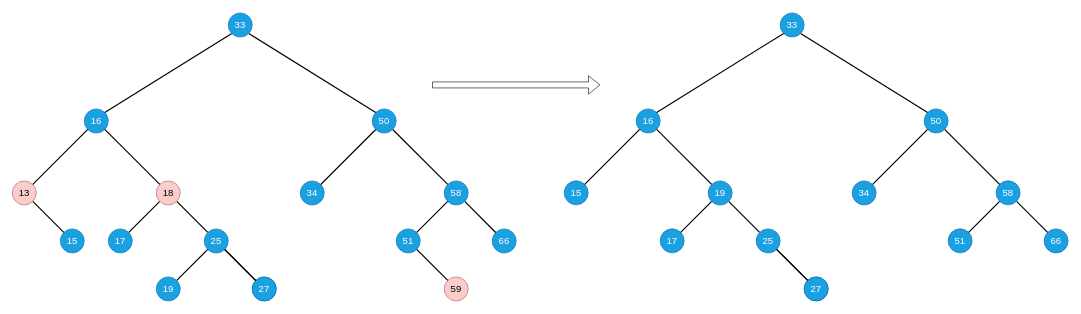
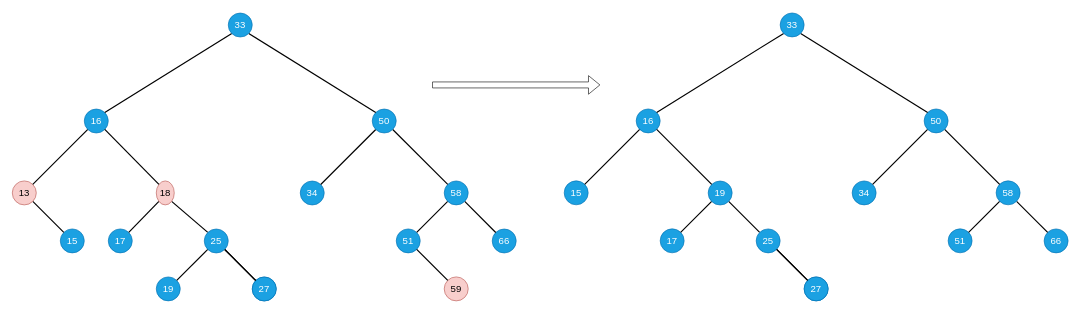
  <mxCell id="0" />
  <mxCell id="1" parent="0" />
  <mxCell id="2" value="&lt;font style=&quot;font-size: 16px&quot;&gt;15&lt;/font&gt;" style="ellipse;whiteSpace=wrap;html=1;fillColor=#1ba1e2;strokeColor=#006EAF;fontColor=#ffffff;" parent="1" vertex="1"><mxGeometry x="100" y="380.86" width="40" height="40" as="geometry" /></mxCell>
  <mxCell id="3" value="" style="endArrow=none;html=1;strokeWidth=2;exitX=0;exitY=0;exitDx=0;exitDy=0;entryX=1;entryY=1;entryDx=0;entryDy=0;" parent="1" source="2" edge="1" target="11"><mxGeometry width="50" height="50" relative="1" as="geometry"><mxPoint x="30" y="390.86" as="sourcePoint" /><mxPoint x="60" y="340.86" as="targetPoint" /></mxGeometry></mxCell>
  <mxCell id="4" value="&lt;font style=&quot;font-size: 16px&quot;&gt;17&lt;/font&gt;" style="ellipse;whiteSpace=wrap;html=1;fillColor=#1ba1e2;strokeColor=#006EAF;fontColor=#ffffff;" parent="1" vertex="1"><mxGeometry x="180" y="380.86" width="40" height="40" as="geometry" /></mxCell>
  <mxCell id="5" value="" style="endArrow=none;html=1;strokeWidth=2;exitX=1;exitY=0;exitDx=0;exitDy=0;entryX=0;entryY=1;entryDx=0;entryDy=0;" parent="1" edge="1" target="12" source="4"><mxGeometry width="50" height="50" relative="1" as="geometry"><mxPoint x="240" y="380.86" as="sourcePoint" /><mxPoint x="280" y="340.86" as="targetPoint" /></mxGeometry></mxCell>
  <mxCell id="6" value="" style="endArrow=none;html=1;strokeWidth=2;exitX=0;exitY=0;exitDx=0;exitDy=0;entryX=1;entryY=1;entryDx=0;entryDy=0;" parent="1" edge="1" target="12"><mxGeometry width="50" height="50" relative="1" as="geometry"><mxPoint x="345.858" y="386.718" as="sourcePoint" /><mxPoint x="280" y="340.86" as="targetPoint" /></mxGeometry></mxCell>
  <mxCell id="7" value="&lt;font style=&quot;font-size: 16px&quot;&gt;51&lt;/font&gt;" style="ellipse;whiteSpace=wrap;html=1;fillColor=#1ba1e2;strokeColor=#006EAF;fontColor=#ffffff;" parent="1" vertex="1"><mxGeometry x="660" y="380.86" width="40" height="40" as="geometry" /></mxCell>
  <mxCell id="8" value="&lt;font style=&quot;font-size: 16px&quot;&gt;66&lt;/font&gt;" style="ellipse;whiteSpace=wrap;html=1;fillColor=#1ba1e2;strokeColor=#006EAF;fontColor=#ffffff;" parent="1" vertex="1"><mxGeometry x="820" y="381" width="40" height="40" as="geometry" /></mxCell>
  <mxCell id="9" value="" style="endArrow=none;html=1;strokeWidth=2;exitX=1;exitY=0;exitDx=0;exitDy=0;" parent="1" edge="1" target="15" source="7"><mxGeometry width="50" height="50" relative="1" as="geometry"><mxPoint x="720" y="380.86" as="sourcePoint" /><mxPoint x="760" y="340.86" as="targetPoint" /></mxGeometry></mxCell>
  <mxCell id="10" value="" style="endArrow=none;html=1;strokeWidth=2;exitX=0;exitY=0;exitDx=0;exitDy=0;entryX=1;entryY=1;entryDx=0;entryDy=0;" parent="1" source="8" edge="1" target="15"><mxGeometry width="50" height="50" relative="1" as="geometry"><mxPoint x="730" y="390.86" as="sourcePoint" /><mxPoint x="760" y="340.86" as="targetPoint" /></mxGeometry></mxCell>
  <mxCell id="11" value="&lt;font style=&quot;font-size: 16px&quot;&gt;13&lt;/font&gt;" style="ellipse;whiteSpace=wrap;html=1;fillColor=#f8cecc;strokeColor=#b85450;" parent="1" vertex="1"><mxGeometry x="20" y="300.86" width="40" height="40" as="geometry" /></mxCell>
- <mxCell id="12" value="&lt;font style=&quot;font-size: 16px&quot;&gt;18&lt;/font&gt;" style="ellipse;whiteSpace=wrap;html=1;fillColor=#f8cecc;strokeColor=#b85450;" parent="1" vertex="1"><mxGeometry x="260" y="300.86" width="40" height="40" as="geometry" /></mxCell>
+ <mxCell id="12" value="&lt;font style=&quot;font-size: 16px&quot;&gt;18&lt;/font&gt;" style="ellipse;whiteSpace=wrap;html=1;fillColor=#f8cecc;strokeColor=#b85450;" parent="1" vertex="1"><mxGeometry x="260" y="300.86" width="30" height="40" as="geometry" /></mxCell>
  <mxCell id="13" value="" style="endArrow=none;html=1;strokeWidth=2;entryX=0;entryY=1;entryDx=0;entryDy=0;exitX=1;exitY=0;exitDx=0;exitDy=0;" parent="1" edge="1" source="11"><mxGeometry width="50" height="50" relative="1" as="geometry"><mxPoint x="80" y="260.86" as="sourcePoint" /><mxPoint x="145.858" y="215.002" as="targetPoint" /></mxGeometry></mxCell>
  <mxCell id="14" value="&lt;span style=&quot;font-size: 16px&quot;&gt;34&lt;/span&gt;" style="ellipse;whiteSpace=wrap;html=1;fillColor=#1ba1e2;strokeColor=#006EAF;fontColor=#ffffff;" parent="1" vertex="1"><mxGeometry x="500" y="301" width="40" height="40" as="geometry" /></mxCell>
  <mxCell id="15" value="&lt;font style=&quot;font-size: 16px&quot;&gt;58&lt;/font&gt;" style="ellipse;whiteSpace=wrap;html=1;fillColor=#1ba1e2;strokeColor=#006EAF;fontColor=#ffffff;" parent="1" vertex="1"><mxGeometry x="740" y="300.86" width="40" height="40" as="geometry" /></mxCell>
  <mxCell id="16" value="" style="endArrow=none;html=1;strokeWidth=2;entryX=0;entryY=1;entryDx=0;entryDy=0;" parent="1" edge="1" target="19" source="14"><mxGeometry width="50" height="50" relative="1" as="geometry"><mxPoint x="560" y="261" as="sourcePoint" /><mxPoint x="640" y="221" as="targetPoint" /></mxGeometry></mxCell>
  <mxCell id="17" value="" style="endArrow=none;html=1;strokeWidth=2;exitX=0;exitY=0;exitDx=0;exitDy=0;entryX=1;entryY=1;entryDx=0;entryDy=0;" parent="1" source="15" edge="1" target="19"><mxGeometry width="50" height="50" relative="1" as="geometry"><mxPoint x="570" y="271" as="sourcePoint" /><mxPoint x="640" y="221" as="targetPoint" /></mxGeometry></mxCell>
  <mxCell id="18" value="&lt;font style=&quot;font-size: 16px&quot;&gt;16&lt;/font&gt;" style="ellipse;whiteSpace=wrap;html=1;fillColor=#1ba1e2;strokeColor=#006EAF;fontColor=#ffffff;" parent="1" vertex="1"><mxGeometry x="140" y="181" width="40" height="40" as="geometry" /></mxCell>
  <mxCell id="19" value="&lt;font style=&quot;font-size: 16px&quot;&gt;50&lt;/font&gt;" style="ellipse;whiteSpace=wrap;html=1;fillColor=#1ba1e2;strokeColor=#006EAF;fontColor=#ffffff;" parent="1" vertex="1"><mxGeometry x="620" y="181" width="40" height="40" as="geometry" /></mxCell>
  <mxCell id="20" value="" style="endArrow=none;html=1;strokeWidth=2;exitX=1;exitY=0;exitDx=0;exitDy=0;entryX=0;entryY=1;entryDx=0;entryDy=0;" parent="1" edge="1" target="22" source="18"><mxGeometry width="50" height="50" relative="1" as="geometry"><mxPoint x="320" y="181" as="sourcePoint" /><mxPoint x="480" y="141" as="targetPoint" /></mxGeometry></mxCell>
  <mxCell id="21" value="" style="endArrow=none;html=1;strokeWidth=2;exitX=0;exitY=0;exitDx=0;exitDy=0;entryX=1;entryY=1;entryDx=0;entryDy=0;" parent="1" source="19" edge="1" target="22"><mxGeometry width="50" height="50" relative="1" as="geometry"><mxPoint x="330" y="191" as="sourcePoint" /><mxPoint x="480" y="141" as="targetPoint" /></mxGeometry></mxCell>
  <mxCell id="22" value="&lt;font style=&quot;font-size: 16px&quot;&gt;33&lt;/font&gt;" style="ellipse;whiteSpace=wrap;html=1;fillColor=#1ba1e2;strokeColor=#006EAF;fontColor=#ffffff;" parent="1" vertex="1"><mxGeometry x="380" y="21" width="40" height="40" as="geometry" /></mxCell>
  <mxCell id="23" value="&lt;font style=&quot;font-size: 16px&quot;&gt;19&lt;/font&gt;" style="ellipse;whiteSpace=wrap;html=1;fillColor=#1ba1e2;strokeColor=#006EAF;fontColor=#ffffff;" vertex="1" parent="1"><mxGeometry x="260" y="460.86" width="40" height="40" as="geometry" /></mxCell>
  <mxCell id="24" value="&lt;font style=&quot;font-size: 16px&quot;&gt;27&lt;/font&gt;" style="ellipse;whiteSpace=wrap;html=1;fillColor=#1ba1e2;strokeColor=#006EAF;fontColor=#ffffff;" vertex="1" parent="1"><mxGeometry x="420" y="461" width="40" height="40" as="geometry" /></mxCell>
  <mxCell id="25" value="" style="endArrow=none;html=1;strokeWidth=2;exitX=1;exitY=0;exitDx=0;exitDy=0;entryX=0;entryY=1;entryDx=0;entryDy=0;" edge="1" parent="1" source="23"><mxGeometry width="50" height="50" relative="1" as="geometry"><mxPoint x="320" y="460.86" as="sourcePoint" /><mxPoint x="345.858" y="415.002" as="targetPoint" /></mxGeometry></mxCell>
  <mxCell id="26" value="" style="endArrow=none;html=1;strokeWidth=2;exitX=0;exitY=0;exitDx=0;exitDy=0;entryX=1;entryY=1;entryDx=0;entryDy=0;" edge="1" parent="1" source="24"><mxGeometry width="50" height="50" relative="1" as="geometry"><mxPoint x="370" y="471" as="sourcePoint" /><mxPoint x="374.142" y="415.142" as="targetPoint" /></mxGeometry></mxCell>
  <mxCell id="27" value="&lt;font style=&quot;font-size: 16px&quot;&gt;59&lt;/font&gt;" style="ellipse;whiteSpace=wrap;html=1;fillColor=#f8cecc;strokeColor=#b85450;" vertex="1" parent="1"><mxGeometry x="740" y="460.86" width="40" height="40" as="geometry" /></mxCell>
  <mxCell id="28" value="" style="endArrow=none;html=1;strokeWidth=2;exitX=0;exitY=0;exitDx=0;exitDy=0;entryX=1;entryY=1;entryDx=0;entryDy=0;" edge="1" parent="1" source="27" target="7"><mxGeometry width="50" height="50" relative="1" as="geometry"><mxPoint x="690" y="470.86" as="sourcePoint" /><mxPoint x="720" y="420.86" as="targetPoint" /></mxGeometry></mxCell>
  <mxCell id="29" value="&lt;font style=&quot;font-size: 16px&quot;&gt;25&lt;/font&gt;" style="ellipse;whiteSpace=wrap;html=1;fillColor=#1ba1e2;strokeColor=#006EAF;fontColor=#ffffff;" vertex="1" parent="1"><mxGeometry x="340" y="381" width="40" height="40" as="geometry" /></mxCell>
  <mxCell id="30" value="&lt;font style=&quot;font-size: 16px&quot;&gt;27&lt;/font&gt;" style="ellipse;whiteSpace=wrap;html=1;fillColor=#1ba1e2;strokeColor=#006EAF;fontColor=#ffffff;" vertex="1" parent="1"><mxGeometry x="420" y="461" width="40" height="40" as="geometry" /></mxCell>
  <mxCell id="31" value="" style="endArrow=none;html=1;strokeWidth=2;exitX=0;exitY=0;exitDx=0;exitDy=0;entryX=1;entryY=1;entryDx=0;entryDy=0;" edge="1" source="30" target="29" parent="1"><mxGeometry width="50" height="50" relative="1" as="geometry"><mxPoint x="370" y="471" as="sourcePoint" /><mxPoint x="400" y="421" as="targetPoint" /></mxGeometry></mxCell>
  <mxCell id="32" value="" style="endArrow=none;html=1;strokeWidth=2;entryX=1;entryY=1;entryDx=0;entryDy=0;exitX=0;exitY=0;exitDx=0;exitDy=0;" edge="1" parent="1" source="12"><mxGeometry width="50" height="50" relative="1" as="geometry"><mxPoint x="230" y="270.86" as="sourcePoint" /><mxPoint x="174.142" y="215.002" as="targetPoint" /></mxGeometry></mxCell>
  <mxCell id="33" value="&lt;font style=&quot;font-size: 16px&quot;&gt;15&lt;/font&gt;" style="ellipse;whiteSpace=wrap;html=1;fillColor=#1ba1e2;strokeColor=#006EAF;fontColor=#ffffff;" vertex="1" parent="1"><mxGeometry x="940" y="300.72" width="40" height="40" as="geometry" /></mxCell>
  <mxCell id="34" value="&lt;font style=&quot;font-size: 16px&quot;&gt;17&lt;/font&gt;" style="ellipse;whiteSpace=wrap;html=1;fillColor=#1ba1e2;strokeColor=#006EAF;fontColor=#ffffff;" vertex="1" parent="1"><mxGeometry x="1100" y="380.72" width="40" height="40" as="geometry" /></mxCell>
  <mxCell id="35" value="" style="endArrow=none;html=1;strokeWidth=2;exitX=1;exitY=0;exitDx=0;exitDy=0;entryX=0;entryY=1;entryDx=0;entryDy=0;" edge="1" parent="1" source="34"><mxGeometry width="50" height="50" relative="1" as="geometry"><mxPoint x="1160" y="380.72" as="sourcePoint" /><mxPoint x="1185.858" y="334.862" as="targetPoint" /></mxGeometry></mxCell>
  <mxCell id="36" value="" style="endArrow=none;html=1;strokeWidth=2;exitX=0;exitY=0;exitDx=0;exitDy=0;entryX=1;entryY=1;entryDx=0;entryDy=0;" edge="1" parent="1"><mxGeometry width="50" height="50" relative="1" as="geometry"><mxPoint x="1265.858" y="386.578" as="sourcePoint" /><mxPoint x="1214.142" y="334.862" as="targetPoint" /></mxGeometry></mxCell>
  <mxCell id="37" value="&lt;font style=&quot;font-size: 16px&quot;&gt;51&lt;/font&gt;" style="ellipse;whiteSpace=wrap;html=1;fillColor=#1ba1e2;strokeColor=#006EAF;fontColor=#ffffff;" vertex="1" parent="1"><mxGeometry x="1580" y="380.72" width="40" height="40" as="geometry" /></mxCell>
  <mxCell id="38" value="&lt;font style=&quot;font-size: 16px&quot;&gt;66&lt;/font&gt;" style="ellipse;whiteSpace=wrap;html=1;fillColor=#1ba1e2;strokeColor=#006EAF;fontColor=#ffffff;" vertex="1" parent="1"><mxGeometry x="1740" y="380.86" width="40" height="40" as="geometry" /></mxCell>
  <mxCell id="39" value="" style="endArrow=none;html=1;strokeWidth=2;exitX=1;exitY=0;exitDx=0;exitDy=0;" edge="1" parent="1" source="37" target="43"><mxGeometry width="50" height="50" relative="1" as="geometry"><mxPoint x="1640" y="380.72" as="sourcePoint" /><mxPoint x="1680" y="340.72" as="targetPoint" /></mxGeometry></mxCell>
  <mxCell id="40" value="" style="endArrow=none;html=1;strokeWidth=2;exitX=0;exitY=0;exitDx=0;exitDy=0;entryX=1;entryY=1;entryDx=0;entryDy=0;" edge="1" parent="1" source="38" target="43"><mxGeometry width="50" height="50" relative="1" as="geometry"><mxPoint x="1650" y="390.72" as="sourcePoint" /><mxPoint x="1680" y="340.72" as="targetPoint" /></mxGeometry></mxCell>
  <mxCell id="41" value="" style="endArrow=none;html=1;strokeWidth=2;entryX=0;entryY=1;entryDx=0;entryDy=0;exitX=1;exitY=0;exitDx=0;exitDy=0;" edge="1" parent="1"><mxGeometry width="50" height="50" relative="1" as="geometry"><mxPoint x="974.142" y="306.578" as="sourcePoint" /><mxPoint x="1065.858" y="214.862" as="targetPoint" /></mxGeometry></mxCell>
  <mxCell id="42" value="&lt;span style=&quot;font-size: 16px&quot;&gt;34&lt;/span&gt;" style="ellipse;whiteSpace=wrap;html=1;fillColor=#1ba1e2;strokeColor=#006EAF;fontColor=#ffffff;" vertex="1" parent="1"><mxGeometry x="1420" y="300.86" width="40" height="40" as="geometry" /></mxCell>
  <mxCell id="43" value="&lt;font style=&quot;font-size: 16px&quot;&gt;58&lt;/font&gt;" style="ellipse;whiteSpace=wrap;html=1;fillColor=#1ba1e2;strokeColor=#006EAF;fontColor=#ffffff;" vertex="1" parent="1"><mxGeometry x="1660" y="300.72" width="40" height="40" as="geometry" /></mxCell>
  <mxCell id="44" value="" style="endArrow=none;html=1;strokeWidth=2;entryX=0;entryY=1;entryDx=0;entryDy=0;" edge="1" parent="1" source="42" target="47"><mxGeometry width="50" height="50" relative="1" as="geometry"><mxPoint x="1480" y="260.86" as="sourcePoint" /><mxPoint x="1560" y="220.86" as="targetPoint" /></mxGeometry></mxCell>
  <mxCell id="45" value="" style="endArrow=none;html=1;strokeWidth=2;exitX=0;exitY=0;exitDx=0;exitDy=0;entryX=1;entryY=1;entryDx=0;entryDy=0;" edge="1" parent="1" source="43" target="47"><mxGeometry width="50" height="50" relative="1" as="geometry"><mxPoint x="1490" y="270.86" as="sourcePoint" /><mxPoint x="1560" y="220.86" as="targetPoint" /></mxGeometry></mxCell>
  <mxCell id="46" value="&lt;font style=&quot;font-size: 16px&quot;&gt;16&lt;/font&gt;" style="ellipse;whiteSpace=wrap;html=1;fillColor=#1ba1e2;strokeColor=#006EAF;fontColor=#ffffff;" vertex="1" parent="1"><mxGeometry x="1060" y="180.86" width="40" height="40" as="geometry" /></mxCell>
  <mxCell id="47" value="&lt;font style=&quot;font-size: 16px&quot;&gt;50&lt;/font&gt;" style="ellipse;whiteSpace=wrap;html=1;fillColor=#1ba1e2;strokeColor=#006EAF;fontColor=#ffffff;" vertex="1" parent="1"><mxGeometry x="1540" y="180.86" width="40" height="40" as="geometry" /></mxCell>
  <mxCell id="48" value="" style="endArrow=none;html=1;strokeWidth=2;exitX=1;exitY=0;exitDx=0;exitDy=0;entryX=0;entryY=1;entryDx=0;entryDy=0;" edge="1" parent="1" source="46" target="50"><mxGeometry width="50" height="50" relative="1" as="geometry"><mxPoint x="1240" y="180.86" as="sourcePoint" /><mxPoint x="1400" y="140.86" as="targetPoint" /></mxGeometry></mxCell>
  <mxCell id="49" value="" style="endArrow=none;html=1;strokeWidth=2;exitX=0;exitY=0;exitDx=0;exitDy=0;entryX=1;entryY=1;entryDx=0;entryDy=0;" edge="1" parent="1" source="47" target="50"><mxGeometry width="50" height="50" relative="1" as="geometry"><mxPoint x="1250" y="190.86" as="sourcePoint" /><mxPoint x="1400" y="140.86" as="targetPoint" /></mxGeometry></mxCell>
  <mxCell id="50" value="&lt;font style=&quot;font-size: 16px&quot;&gt;33&lt;/font&gt;" style="ellipse;whiteSpace=wrap;html=1;fillColor=#1ba1e2;strokeColor=#006EAF;fontColor=#ffffff;" vertex="1" parent="1"><mxGeometry x="1300" y="20.86" width="40" height="40" as="geometry" /></mxCell>
  <mxCell id="51" value="&lt;font style=&quot;font-size: 16px&quot;&gt;19&lt;/font&gt;" style="ellipse;whiteSpace=wrap;html=1;fillColor=#1ba1e2;strokeColor=#006EAF;fontColor=#ffffff;" vertex="1" parent="1"><mxGeometry x="1180" y="301" width="40" height="40" as="geometry" /></mxCell>
  <mxCell id="52" value="&lt;font style=&quot;font-size: 16px&quot;&gt;27&lt;/font&gt;" style="ellipse;whiteSpace=wrap;html=1;fillColor=#1ba1e2;strokeColor=#006EAF;fontColor=#ffffff;" vertex="1" parent="1"><mxGeometry x="1340" y="460.86" width="40" height="40" as="geometry" /></mxCell>
  <mxCell id="53" value="" style="endArrow=none;html=1;strokeWidth=2;exitX=0;exitY=0;exitDx=0;exitDy=0;entryX=1;entryY=1;entryDx=0;entryDy=0;" edge="1" parent="1" source="52"><mxGeometry width="50" height="50" relative="1" as="geometry"><mxPoint x="1290" y="470.86" as="sourcePoint" /><mxPoint x="1294.142" y="415.002" as="targetPoint" /></mxGeometry></mxCell>
  <mxCell id="54" value="&lt;font style=&quot;font-size: 16px&quot;&gt;25&lt;/font&gt;" style="ellipse;whiteSpace=wrap;html=1;fillColor=#1ba1e2;strokeColor=#006EAF;fontColor=#ffffff;" vertex="1" parent="1"><mxGeometry x="1260" y="380.86" width="40" height="40" as="geometry" /></mxCell>
  <mxCell id="55" value="&lt;font style=&quot;font-size: 16px&quot;&gt;27&lt;/font&gt;" style="ellipse;whiteSpace=wrap;html=1;fillColor=#1ba1e2;strokeColor=#006EAF;fontColor=#ffffff;" vertex="1" parent="1"><mxGeometry x="1340" y="460.86" width="40" height="40" as="geometry" /></mxCell>
  <mxCell id="56" value="" style="endArrow=none;html=1;strokeWidth=2;exitX=0;exitY=0;exitDx=0;exitDy=0;entryX=1;entryY=1;entryDx=0;entryDy=0;" edge="1" parent="1" source="55" target="54"><mxGeometry width="50" height="50" relative="1" as="geometry"><mxPoint x="1290" y="470.86" as="sourcePoint" /><mxPoint x="1320" y="420.86" as="targetPoint" /></mxGeometry></mxCell>
  <mxCell id="57" value="" style="endArrow=none;html=1;strokeWidth=2;entryX=1;entryY=1;entryDx=0;entryDy=0;exitX=0;exitY=0;exitDx=0;exitDy=0;" edge="1" parent="1"><mxGeometry width="50" height="50" relative="1" as="geometry"><mxPoint x="1185.858" y="306.578" as="sourcePoint" /><mxPoint x="1094.142" y="214.862" as="targetPoint" /></mxGeometry></mxCell>
  <mxCell id="58" value="" style="shape=flexArrow;endArrow=classic;html=1;" edge="1" parent="1"><mxGeometry width="50" height="50" relative="1" as="geometry"><mxPoint x="720" y="140.86" as="sourcePoint" /><mxPoint x="1000" y="140.86" as="targetPoint" /></mxGeometry></mxCell>
